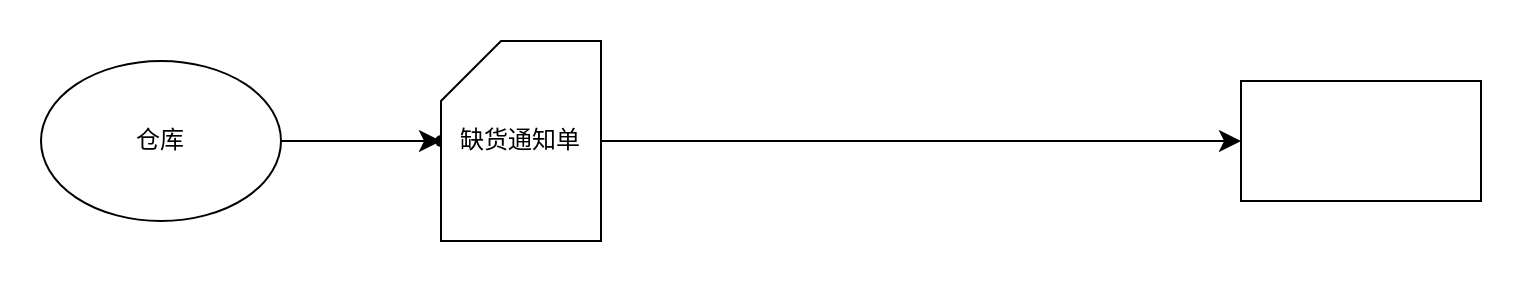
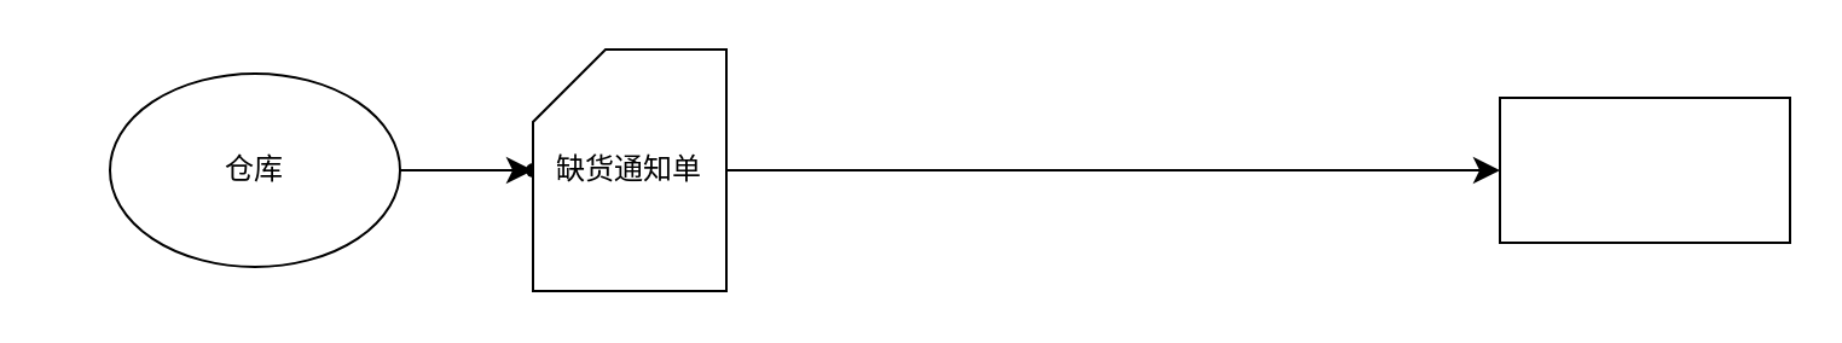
  <mxCell id="0" />
  <mxCell id="1" parent="0" />
  <mxCell id="2" value="" style="edgeStyle=none;curved=1;rounded=0;orthogonalLoop=1;jettySize=auto;html=1;fontSize=12;startSize=8;endSize=8;" edge="1" parent="1" source="3" target="4"><mxGeometry relative="1" as="geometry" /></mxCell>
- <mxCell id="3" value="仓库" style="ellipse;whiteSpace=wrap;html=1;" vertex="1" parent="1"><mxGeometry x="20" y="30" width="120" height="80" as="geometry" /></mxCell>
+ <mxCell id="3" value="仓库" style="ellipse;whiteSpace=wrap;html=1;" vertex="1" parent="1"><mxGeometry x="45" y="30" width="120" height="80" as="geometry" /></mxCell>
  <mxCell id="4" value="" style="shape=waypoint;sketch=0;size=6;pointerEvents=1;points=[];fillColor=default;resizable=0;rotatable=0;perimeter=centerPerimeter;snapToPoint=1;" vertex="1" parent="1"><mxGeometry x="210" y="60" width="20" height="20" as="geometry" /></mxCell>
  <mxCell id="5" value="" style="edgeStyle=none;curved=1;rounded=0;orthogonalLoop=1;jettySize=auto;html=1;fontSize=12;startSize=8;endSize=8;" edge="1" parent="1" source="6" target="7"><mxGeometry relative="1" as="geometry" /></mxCell>
  <mxCell id="6" value="缺货通知单" style="shape=card;whiteSpace=wrap;html=1;" vertex="1" parent="1"><mxGeometry x="220" y="20" width="80" height="100" as="geometry" /></mxCell>
  <mxCell id="7" value="" style="whiteSpace=wrap;html=1;" vertex="1" parent="1"><mxGeometry x="620" y="40" width="120" height="60" as="geometry" /></mxCell>
